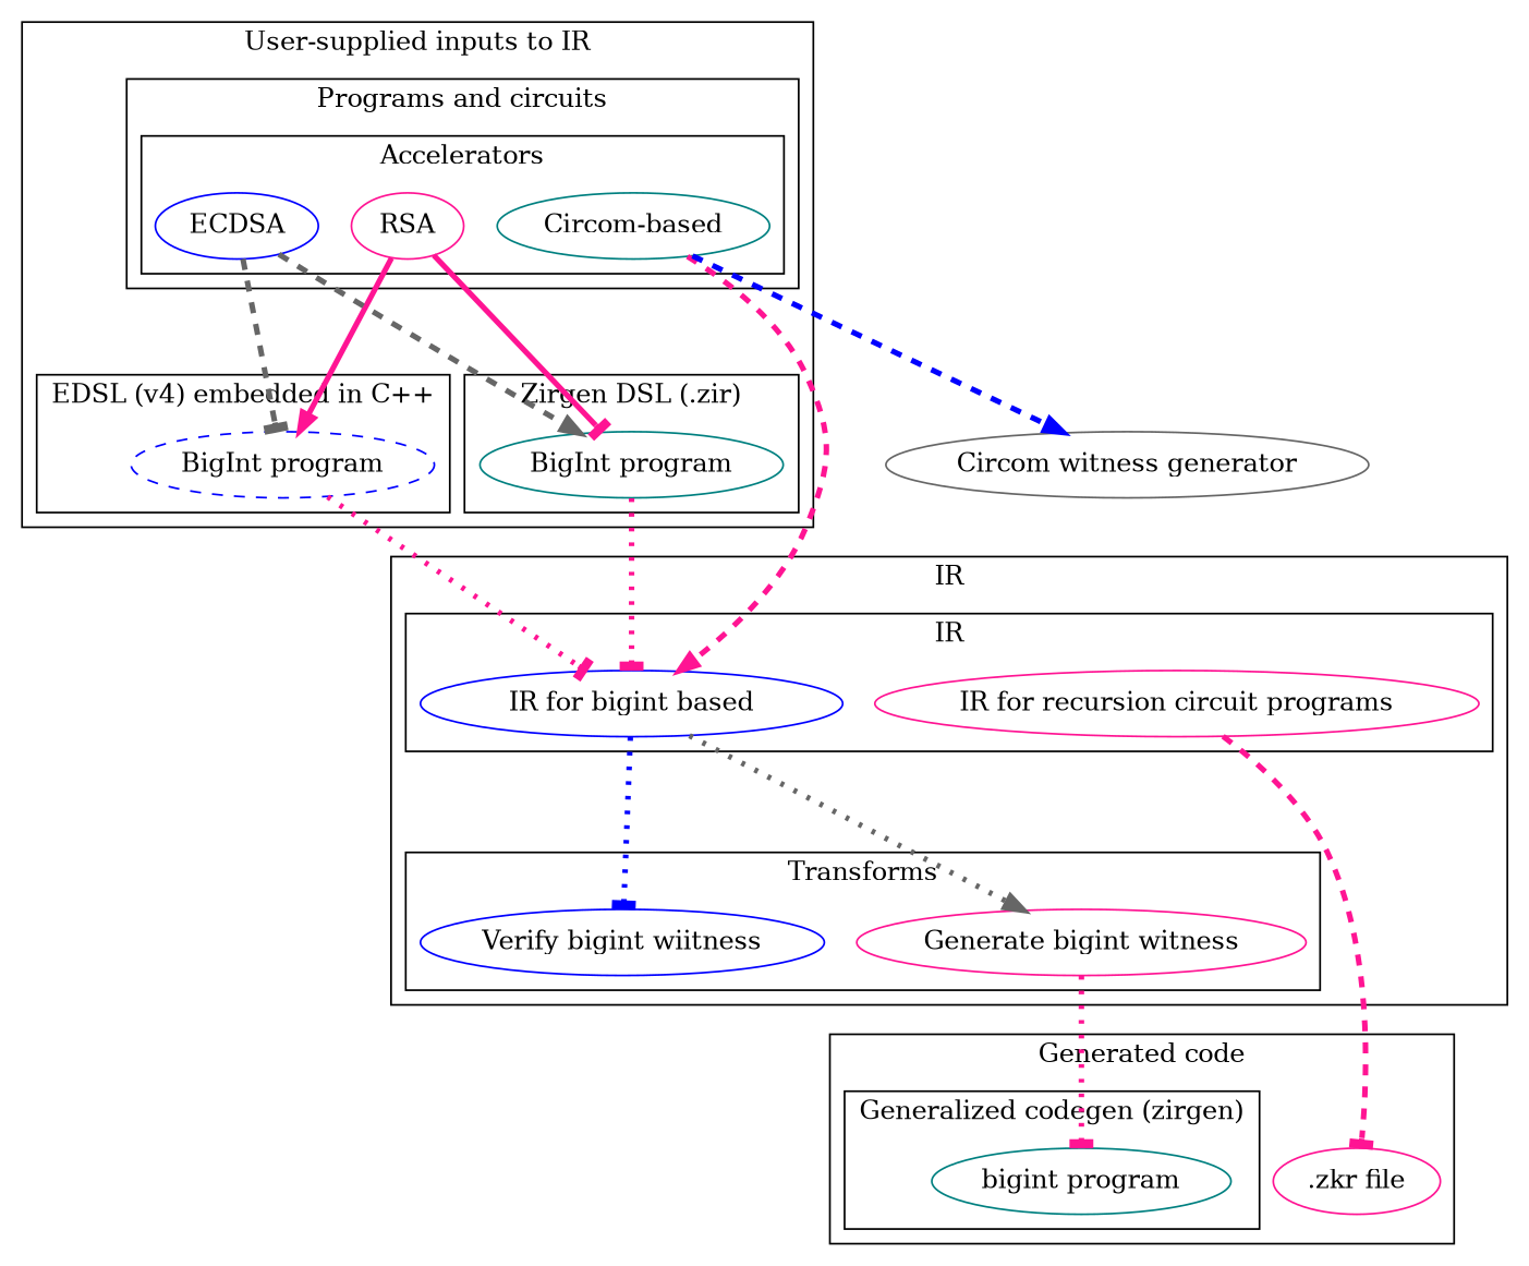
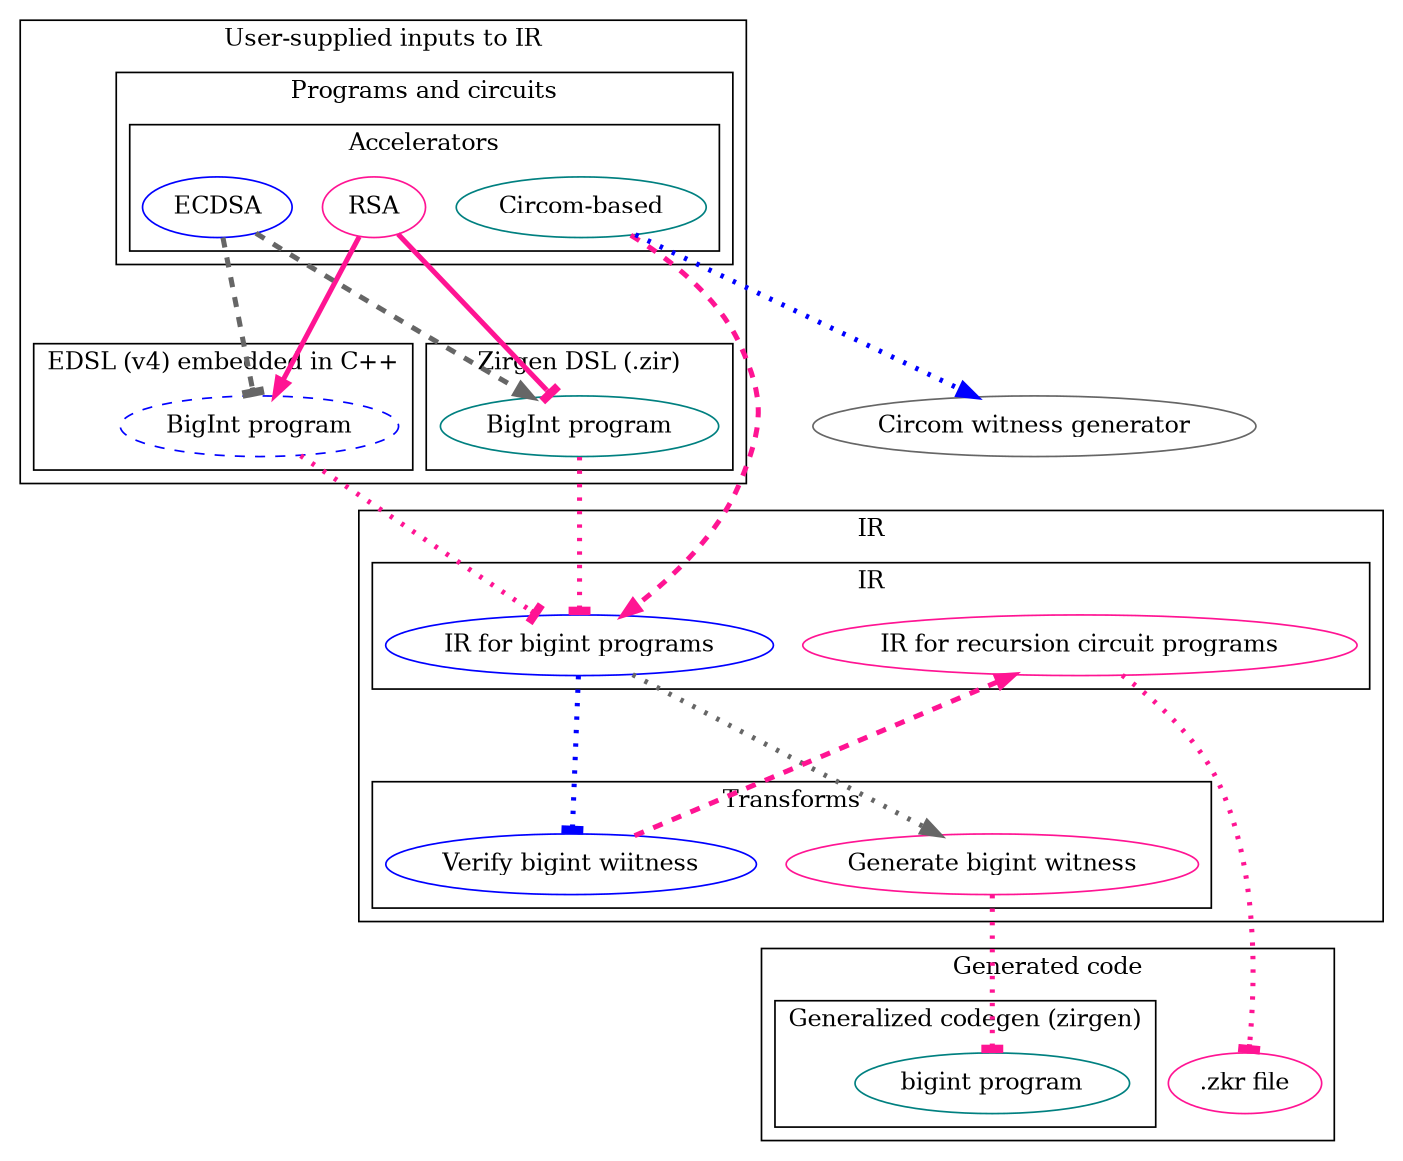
  digraph {
    compound=true
    penwidth=1
    rankdir=TB
    ranksep=1.3
    node [color=deeppink]
    edge [arrowhead=tee color=deeppink penwidth=3 style=dotted]
    n1 [label=RSA]
    n2 [color=blue label=ECDSA]
    n3 [color=teal label="Circom-based"]
    n4 [color=blue label="BigInt program" style=dashed]
    n5 [color=teal label="BigInt program"]
-   n6 [color=blue label="IR for bigint based"]
+   n6 [color=blue label="IR for bigint programs"]
    n7 [label="IR for recursion circuit programs"]
    n8 [label="Generate bigint witness"]
    n9 [color=blue label="Verify bigint wiitness"]
    n10 [color=teal label="bigint program"]
    n11 [label=".zkr file"]
    n12 [color=gray40 label="Circom witness generator"]
    subgraph cluster_1 {
      label="User-supplied inputs to IR"
      subgraph cluster_2 {
        label="Programs and circuits"
        subgraph cluster_3 {
          label=Accelerators
          n1
          n2
          n3
        }
      }
      subgraph cluster_4 {
        label="EDSL (v4) embedded in C++"
        n4
      }
      subgraph cluster_5 {
        label="Zirgen DSL (.zir)"
        n5
      }
    }
    subgraph cluster_6 {
      label=IR
      subgraph cluster_7 {
        label=IR
        rank=same
        n6
        n7
      }
      subgraph cluster_8 {
        label=Transforms
        n8
        n9
      }
    }
    subgraph cluster_9 {
      label="Generated code"
      n11
      subgraph cluster_10 {
        label="Generalized codegen (zirgen)"
        n10
      }
    }
    n1 -> n4 [arrowhead=normal style=bold]
    n1 -> n5 [style=bold]
    n2 -> n4 [color=gray40 style=dashed]
    n2 -> n5 [arrowhead=normal color=gray40 style=dashed]
    n3 -> n6 [arrowhead=normal style=dashed]
-   n3 -> n12 [arrowhead=normal color=blue style=dashed]
+   n3 -> n12 [arrowhead=normal color=blue]
    n4 -> n6
    n5 -> n6
    n6 -> n8 [arrowhead=normal color=gray40]
    n6 -> n9 [color=blue]
-   n7 -> n11 [style=dashed]
+   n7 -> n11
    n8 -> n10
+   n9 -> n7 [arrowhead=normal constraint=false style=dashed]
  }
